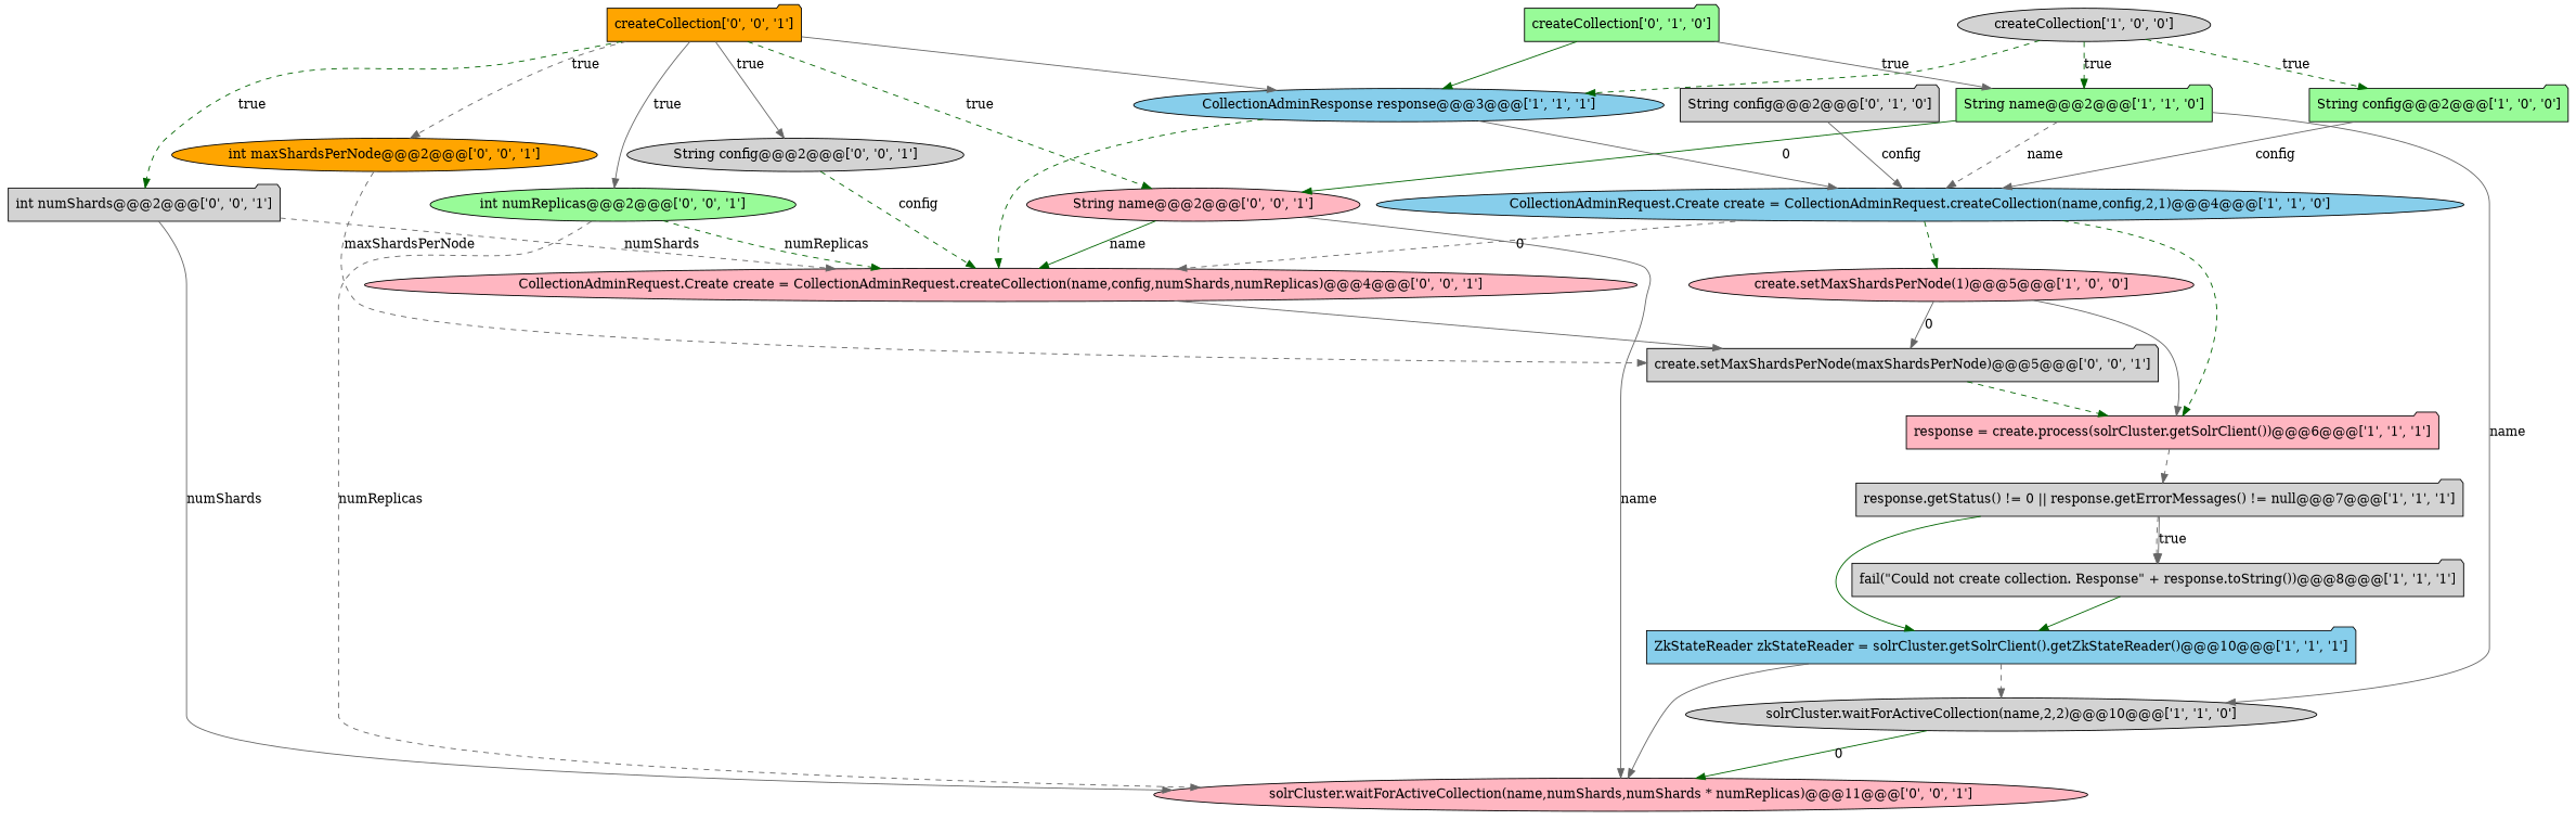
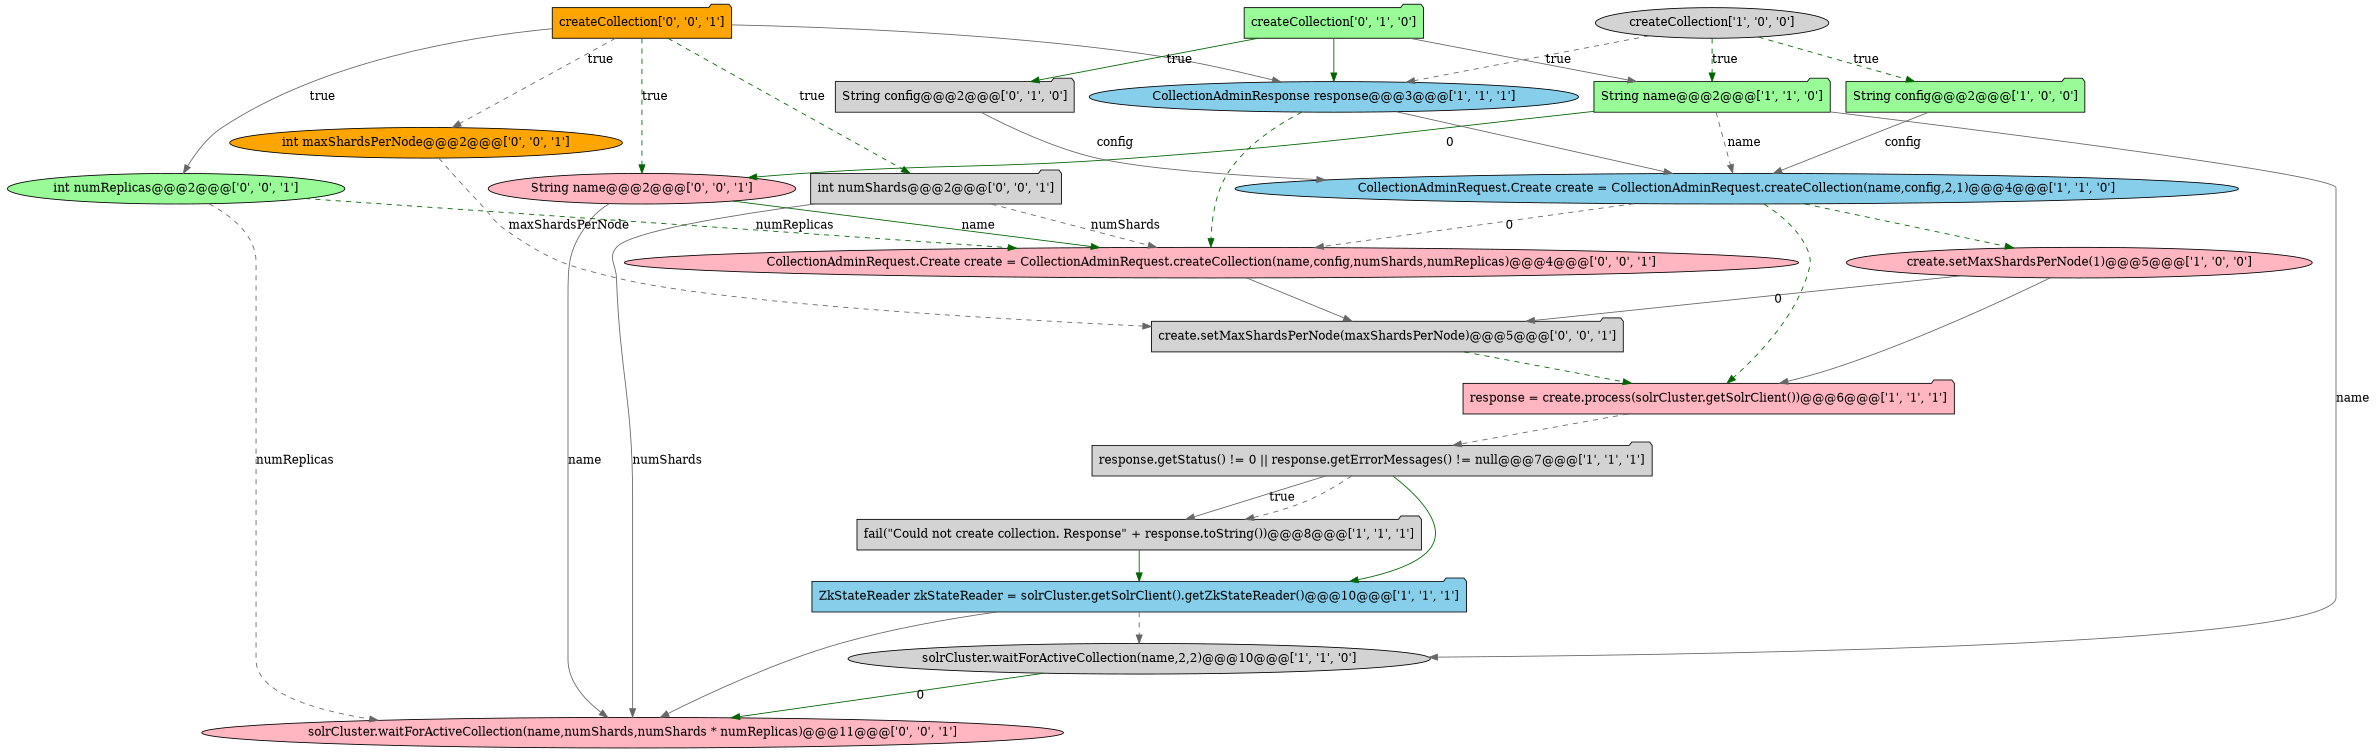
  digraph {
    node [fillcolor=lightgrey shape=folder style=filled]
    edge [color=gray40 style=solid]
    n1 [fillcolor=palegreen label="String name@@@2@@@['1', '1', '0']"]
    n2 [fillcolor=lightpink label="String name@@@2@@@['0', '0', '1']" shape=ellipse]
    n3 [fillcolor=skyblue label="CollectionAdminRequest.Create create = CollectionAdminRequest.createCollection(name,config,2,1)@@@4@@@['1', '1', '0']" shape=ellipse]
    n4 [label="solrCluster.waitForActiveCollection(name,2,2)@@@10@@@['1', '1', '0']" shape=ellipse]
    n5 [fillcolor=lightpink label="CollectionAdminRequest.Create create = CollectionAdminRequest.createCollection(name,config,numShards,numReplicas)@@@4@@@['0', '0', '1']" shape=ellipse]
    n6 [fillcolor=lightpink label="solrCluster.waitForActiveCollection(name,numShards,numShards * numReplicas)@@@11@@@['0', '0', '1']" shape=ellipse]
    n7 [fillcolor=lightpink label="response = create.process(solrCluster.getSolrClient())@@@6@@@['1', '1', '1']"]
    n8 [fillcolor=lightpink label="create.setMaxShardsPerNode(1)@@@5@@@['1', '0', '0']" shape=ellipse]
    n9 [label="create.setMaxShardsPerNode(maxShardsPerNode)@@@5@@@['0', '0', '1']"]
    n10 [fillcolor=orange label="createCollection['0', '0', '1']"]
    n11 [fillcolor=skyblue label="CollectionAdminResponse response@@@3@@@['1', '1', '1']" shape=ellipse]
    n12 [fillcolor=orange label="int maxShardsPerNode@@@2@@@['0', '0', '1']" shape=ellipse]
    n13 [fillcolor=palegreen label="int numReplicas@@@2@@@['0', '0', '1']" shape=ellipse]
-   n14 [label="String config@@@2@@@['0', '0', '1']" shape=ellipse]
    n15 [label="int numShards@@@2@@@['0', '0', '1']"]
    n16 [label="response.getStatus() != 0 || response.getErrorMessages() != null@@@7@@@['1', '1', '1']"]
    n17 [label="fail(\"Could not create collection. Response\" + response.toString())@@@8@@@['1', '1', '1']"]
    n18 [fillcolor=skyblue label="ZkStateReader zkStateReader = solrCluster.getSolrClient().getZkStateReader()@@@10@@@['1', '1', '1']"]
    n19 [label="createCollection['1', '0', '0']" shape=ellipse]
    n20 [fillcolor=palegreen label="String config@@@2@@@['1', '0', '0']"]
    n21 [fillcolor=palegreen label="createCollection['0', '1', '0']"]
    n22 [label="String config@@@2@@@['0', '1', '0']"]
    n1 -> n2 [color=darkgreen label=0]
    n1 -> n3 [label=name style=dashed]
    n1 -> n4 [label=name]
    n2 -> n5 [color=darkgreen label=name]
    n2 -> n6 [label=name]
    n3 -> n5 [label=0 style=dashed]
    n3 -> n7 [color=darkgreen style=dashed]
    n3 -> n8 [color=darkgreen style=dashed]
    n4 -> n6 [color=darkgreen label=0]
    n5 -> n9
    n7 -> n16 [style=dashed]
    n8 -> n7
    n8 -> n9 [label=0]
    n9 -> n7 [color=darkgreen style=dashed]
    n10 -> n2 [color=darkgreen label=true style=dashed]
    n10 -> n11
    n10 -> n12 [label=true style=dashed]
    n10 -> n13 [label=true]
-   n10 -> n14 [label=true]
    n10 -> n15 [color=darkgreen label=true style=dashed]
    n11 -> n3
    n11 -> n5 [color=darkgreen style=dashed]
    n12 -> n9 [label=maxShardsPerNode style=dashed]
    n13 -> n5 [color=darkgreen label=numReplicas style=dashed]
    n13 -> n6 [label=numReplicas style=dashed]
-   n14 -> n5 [color=darkgreen label=config style=dashed]
    n15 -> n5 [label=numShards style=dashed]
    n15 -> n6 [label=numShards]
    n16 -> n17 [label=true]
    n16 -> n17 [style=dashed]
    n16 -> n18 [color=darkgreen]
    n17 -> n18 [color=darkgreen]
    n18 -> n4 [style=dashed]
    n18 -> n6
    n19 -> n1 [color=darkgreen label=true style=dashed]
-   n19 -> n11 [color=darkgreen style=dashed]
+   n19 -> n11 [style=dashed]
    n19 -> n20 [color=darkgreen label=true style=dashed]
    n20 -> n3 [label=config]
    n21 -> n1 [label=true]
    n21 -> n11 [color=darkgreen]
+   n21 -> n22 [color=darkgreen label=true]
    n22 -> n3 [label=config]
  }
